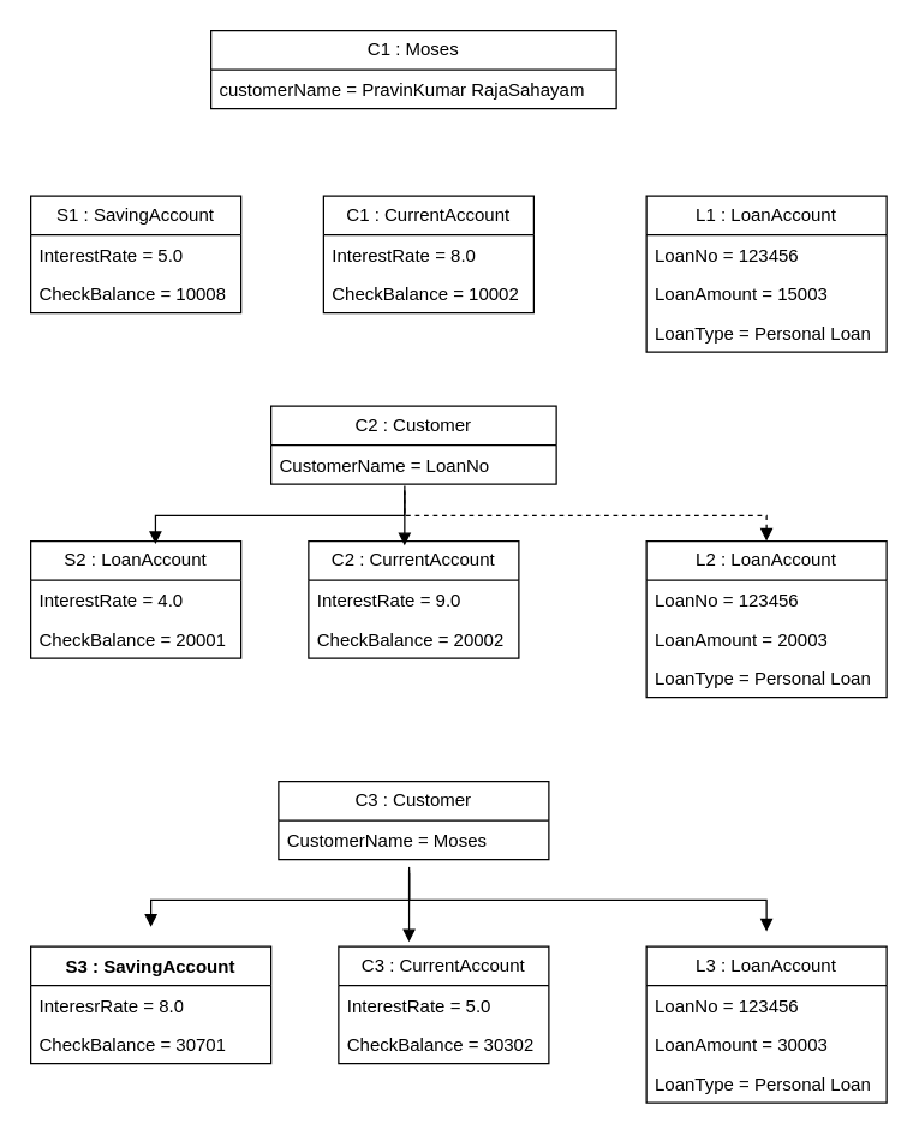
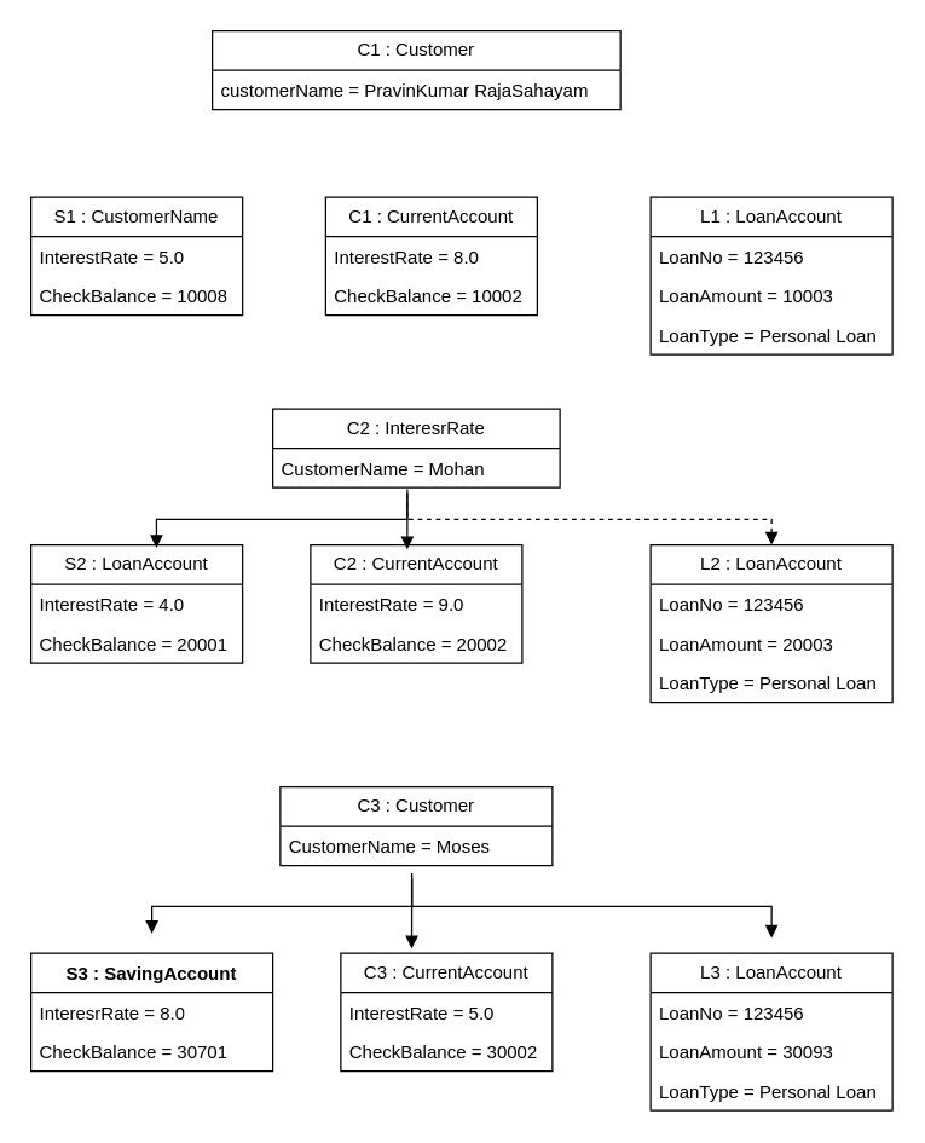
  <mxCell id="0" />
  <mxCell id="1" parent="0" />
- <mxCell id="2" value="C1 : Moses" style="swimlane;fontStyle=0;childLayout=stackLayout;horizontal=1;startSize=26;fillColor=none;horizontalStack=0;resizeParent=1;resizeParentMax=0;resizeLast=0;collapsible=1;marginBottom=0;whiteSpace=wrap;html=1;" vertex="1" parent="1"><mxGeometry x="140" y="20" width="270" height="52" as="geometry" /></mxCell>
+ <mxCell id="2" value="C1 : Customer" style="swimlane;fontStyle=0;childLayout=stackLayout;horizontal=1;startSize=26;fillColor=none;horizontalStack=0;resizeParent=1;resizeParentMax=0;resizeLast=0;collapsible=1;marginBottom=0;whiteSpace=wrap;html=1;" vertex="1" parent="1"><mxGeometry x="140" y="20" width="270" height="52" as="geometry" /></mxCell>
  <mxCell id="3" value="customerName = PravinKumar RajaSahayam" style="text;strokeColor=none;fillColor=none;align=left;verticalAlign=top;spacingLeft=4;spacingRight=4;overflow=hidden;rotatable=0;points=[[0,0.5],[1,0.5]];portConstraint=eastwest;whiteSpace=wrap;html=1;" vertex="1" parent="2"><mxGeometry y="26" width="270" height="26" as="geometry" /></mxCell>
- <mxCell id="4" value="S1 : SavingAccount" style="swimlane;fontStyle=0;childLayout=stackLayout;horizontal=1;startSize=26;fillColor=none;horizontalStack=0;resizeParent=1;resizeParentMax=0;resizeLast=0;collapsible=1;marginBottom=0;whiteSpace=wrap;html=1;" vertex="1" parent="1"><mxGeometry x="20" y="130" width="140" height="78" as="geometry" /></mxCell>
+ <mxCell id="4" value="S1 : CustomerName" style="swimlane;fontStyle=0;childLayout=stackLayout;horizontal=1;startSize=26;fillColor=none;horizontalStack=0;resizeParent=1;resizeParentMax=0;resizeLast=0;collapsible=1;marginBottom=0;whiteSpace=wrap;html=1;" vertex="1" parent="1"><mxGeometry x="20" y="130" width="140" height="78" as="geometry" /></mxCell>
  <mxCell id="5" value="InterestRate = 5.0" style="text;strokeColor=none;fillColor=none;align=left;verticalAlign=top;spacingLeft=4;spacingRight=4;overflow=hidden;rotatable=0;points=[[0,0.5],[1,0.5]];portConstraint=eastwest;whiteSpace=wrap;html=1;" vertex="1" parent="4"><mxGeometry y="26" width="140" height="26" as="geometry" /></mxCell>
  <mxCell id="6" value="CheckBalance = 10008" style="text;strokeColor=none;fillColor=none;align=left;verticalAlign=top;spacingLeft=4;spacingRight=4;overflow=hidden;rotatable=0;points=[[0,0.5],[1,0.5]];portConstraint=eastwest;whiteSpace=wrap;html=1;" vertex="1" parent="4"><mxGeometry y="52" width="140" height="26" as="geometry" /></mxCell>
  <mxCell id="7" value="C1 : CurrentAccount" style="swimlane;fontStyle=0;childLayout=stackLayout;horizontal=1;startSize=26;fillColor=none;horizontalStack=0;resizeParent=1;resizeParentMax=0;resizeLast=0;collapsible=1;marginBottom=0;whiteSpace=wrap;html=1;" vertex="1" parent="1"><mxGeometry x="215" y="130" width="140" height="78" as="geometry" /></mxCell>
  <mxCell id="8" value="InterestRate = 8.0" style="text;strokeColor=none;fillColor=none;align=left;verticalAlign=top;spacingLeft=4;spacingRight=4;overflow=hidden;rotatable=0;points=[[0,0.5],[1,0.5]];portConstraint=eastwest;whiteSpace=wrap;html=1;" vertex="1" parent="7"><mxGeometry y="26" width="140" height="26" as="geometry" /></mxCell>
  <mxCell id="9" value="CheckBalance = 10002" style="text;strokeColor=none;fillColor=none;align=left;verticalAlign=top;spacingLeft=4;spacingRight=4;overflow=hidden;rotatable=0;points=[[0,0.5],[1,0.5]];portConstraint=eastwest;whiteSpace=wrap;html=1;" vertex="1" parent="7"><mxGeometry y="52" width="140" height="26" as="geometry" /></mxCell>
  <mxCell id="10" value="L1 : LoanAccount" style="swimlane;fontStyle=0;childLayout=stackLayout;horizontal=1;startSize=26;fillColor=none;horizontalStack=0;resizeParent=1;resizeParentMax=0;resizeLast=0;collapsible=1;marginBottom=0;whiteSpace=wrap;html=1;" vertex="1" parent="1"><mxGeometry x="430" y="130" width="160" height="104" as="geometry" /></mxCell>
  <mxCell id="11" value="LoanNo = 123456" style="text;strokeColor=none;fillColor=none;align=left;verticalAlign=top;spacingLeft=4;spacingRight=4;overflow=hidden;rotatable=0;points=[[0,0.5],[1,0.5]];portConstraint=eastwest;whiteSpace=wrap;html=1;" vertex="1" parent="10"><mxGeometry y="26" width="160" height="26" as="geometry" /></mxCell>
- <mxCell id="12" value="LoanAmount = 15003" style="text;strokeColor=none;fillColor=none;align=left;verticalAlign=top;spacingLeft=4;spacingRight=4;overflow=hidden;rotatable=0;points=[[0,0.5],[1,0.5]];portConstraint=eastwest;whiteSpace=wrap;html=1;" vertex="1" parent="10"><mxGeometry y="52" width="160" height="26" as="geometry" /></mxCell>
+ <mxCell id="12" value="LoanAmount = 10003" style="text;strokeColor=none;fillColor=none;align=left;verticalAlign=top;spacingLeft=4;spacingRight=4;overflow=hidden;rotatable=0;points=[[0,0.5],[1,0.5]];portConstraint=eastwest;whiteSpace=wrap;html=1;" vertex="1" parent="10"><mxGeometry y="52" width="160" height="26" as="geometry" /></mxCell>
  <mxCell id="13" value="LoanType = Personal Loan" style="text;strokeColor=none;fillColor=none;align=left;verticalAlign=top;spacingLeft=4;spacingRight=4;overflow=hidden;rotatable=0;points=[[0,0.5],[1,0.5]];portConstraint=eastwest;whiteSpace=wrap;html=1;" vertex="1" parent="10"><mxGeometry y="78" width="160" height="26" as="geometry" /></mxCell>
- <mxCell id="14" value="C2 : Customer" style="swimlane;fontStyle=0;childLayout=stackLayout;horizontal=1;startSize=26;fillColor=none;horizontalStack=0;resizeParent=1;resizeParentMax=0;resizeLast=0;collapsible=1;marginBottom=0;whiteSpace=wrap;html=1;" vertex="1" parent="1"><mxGeometry x="180" y="270" width="190" height="52" as="geometry" /></mxCell>
- <mxCell id="15" value="CustomerName = LoanNo" style="text;strokeColor=none;fillColor=none;align=left;verticalAlign=top;spacingLeft=4;spacingRight=4;overflow=hidden;rotatable=0;points=[[0,0.5],[1,0.5]];portConstraint=eastwest;whiteSpace=wrap;html=1;" vertex="1" parent="14"><mxGeometry y="26" width="190" height="26" as="geometry" /></mxCell>
+ <mxCell id="14" value="C2 : InteresrRate" style="swimlane;fontStyle=0;childLayout=stackLayout;horizontal=1;startSize=26;fillColor=none;horizontalStack=0;resizeParent=1;resizeParentMax=0;resizeLast=0;collapsible=1;marginBottom=0;whiteSpace=wrap;html=1;" vertex="1" parent="1"><mxGeometry x="180" y="270" width="190" height="52" as="geometry" /></mxCell>
+ <mxCell id="15" value="CustomerName = Mohan" style="text;strokeColor=none;fillColor=none;align=left;verticalAlign=top;spacingLeft=4;spacingRight=4;overflow=hidden;rotatable=0;points=[[0,0.5],[1,0.5]];portConstraint=eastwest;whiteSpace=wrap;html=1;" vertex="1" parent="14"><mxGeometry y="26" width="190" height="26" as="geometry" /></mxCell>
  <mxCell id="16" value="S2 : LoanAccount" style="swimlane;fontStyle=0;childLayout=stackLayout;horizontal=1;startSize=26;fillColor=none;horizontalStack=0;resizeParent=1;resizeParentMax=0;resizeLast=0;collapsible=1;marginBottom=0;whiteSpace=wrap;html=1;" vertex="1" parent="1"><mxGeometry x="20" y="360" width="140" height="78" as="geometry" /></mxCell>
  <mxCell id="17" value="InterestRate = 4.0" style="text;strokeColor=none;fillColor=none;align=left;verticalAlign=top;spacingLeft=4;spacingRight=4;overflow=hidden;rotatable=0;points=[[0,0.5],[1,0.5]];portConstraint=eastwest;whiteSpace=wrap;html=1;" vertex="1" parent="16"><mxGeometry y="26" width="140" height="26" as="geometry" /></mxCell>
  <mxCell id="18" value="CheckBalance = 20001" style="text;strokeColor=none;fillColor=none;align=left;verticalAlign=top;spacingLeft=4;spacingRight=4;overflow=hidden;rotatable=0;points=[[0,0.5],[1,0.5]];portConstraint=eastwest;whiteSpace=wrap;html=1;" vertex="1" parent="16"><mxGeometry y="52" width="140" height="26" as="geometry" /></mxCell>
  <mxCell id="19" value="C2 : CurrentAccount" style="swimlane;fontStyle=0;childLayout=stackLayout;horizontal=1;startSize=26;fillColor=none;horizontalStack=0;resizeParent=1;resizeParentMax=0;resizeLast=0;collapsible=1;marginBottom=0;whiteSpace=wrap;html=1;" vertex="1" parent="1"><mxGeometry x="205" y="360" width="140" height="78" as="geometry" /></mxCell>
  <mxCell id="20" value="InterestRate = 9.0" style="text;strokeColor=none;fillColor=none;align=left;verticalAlign=top;spacingLeft=4;spacingRight=4;overflow=hidden;rotatable=0;points=[[0,0.5],[1,0.5]];portConstraint=eastwest;whiteSpace=wrap;html=1;" vertex="1" parent="19"><mxGeometry y="26" width="140" height="26" as="geometry" /></mxCell>
  <mxCell id="21" value="CheckBalance = 20002" style="text;strokeColor=none;fillColor=none;align=left;verticalAlign=top;spacingLeft=4;spacingRight=4;overflow=hidden;rotatable=0;points=[[0,0.5],[1,0.5]];portConstraint=eastwest;whiteSpace=wrap;html=1;" vertex="1" parent="19"><mxGeometry y="52" width="140" height="26" as="geometry" /></mxCell>
  <mxCell id="22" value="L2 : LoanAccount" style="swimlane;fontStyle=0;childLayout=stackLayout;horizontal=1;startSize=26;fillColor=none;horizontalStack=0;resizeParent=1;resizeParentMax=0;resizeLast=0;collapsible=1;marginBottom=0;whiteSpace=wrap;html=1;" vertex="1" parent="1"><mxGeometry x="430" y="360" width="160" height="104" as="geometry" /></mxCell>
  <mxCell id="23" value="LoanNo = 123456" style="text;strokeColor=none;fillColor=none;align=left;verticalAlign=top;spacingLeft=4;spacingRight=4;overflow=hidden;rotatable=0;points=[[0,0.5],[1,0.5]];portConstraint=eastwest;whiteSpace=wrap;html=1;" vertex="1" parent="22"><mxGeometry y="26" width="160" height="26" as="geometry" /></mxCell>
  <mxCell id="24" value="LoanAmount = 20003" style="text;strokeColor=none;fillColor=none;align=left;verticalAlign=top;spacingLeft=4;spacingRight=4;overflow=hidden;rotatable=0;points=[[0,0.5],[1,0.5]];portConstraint=eastwest;whiteSpace=wrap;html=1;" vertex="1" parent="22"><mxGeometry y="52" width="160" height="26" as="geometry" /></mxCell>
  <mxCell id="25" value="LoanType = Personal Loan" style="text;strokeColor=none;fillColor=none;align=left;verticalAlign=top;spacingLeft=4;spacingRight=4;overflow=hidden;rotatable=0;points=[[0,0.5],[1,0.5]];portConstraint=eastwest;whiteSpace=wrap;html=1;" vertex="1" parent="22"><mxGeometry y="78" width="160" height="26" as="geometry" /></mxCell>
  <mxCell id="26" value="" style="html=1;verticalAlign=bottom;endArrow=block;edgeStyle=elbowEdgeStyle;elbow=vertical;curved=0;rounded=0;exitX=0.468;exitY=1.154;exitDx=0;exitDy=0;exitPerimeter=0;entryX=0.5;entryY=0;entryDx=0;entryDy=0;dashed=1;" edge="1" parent="1" source="15" target="22"><mxGeometry x="0.876" y="66" width="80" relative="1" as="geometry"><mxPoint x="240" y="360" as="sourcePoint" /><mxPoint x="320" y="360" as="targetPoint" /><mxPoint x="-26" y="-53" as="offset" /></mxGeometry></mxCell>
  <mxCell id="27" value="" style="html=1;verticalAlign=bottom;endArrow=block;edgeStyle=elbowEdgeStyle;elbow=vertical;curved=0;rounded=0;exitX=0.463;exitY=1.077;exitDx=0;exitDy=0;exitPerimeter=0;entryX=0.586;entryY=-0.013;entryDx=0;entryDy=0;entryPerimeter=0;" edge="1" parent="1"><mxGeometry x="0.811" y="-116" width="80" relative="1" as="geometry"><mxPoint x="268.97" y="327.002" as="sourcePoint" /><mxPoint x="103.04" y="361.986" as="targetPoint" /><Array as="points"><mxPoint x="181" y="343" /></Array><mxPoint x="13" y="-53" as="offset" /></mxGeometry></mxCell>
  <mxCell id="28" value="" style="html=1;verticalAlign=bottom;endArrow=block;edgeStyle=elbowEdgeStyle;elbow=vertical;curved=0;rounded=0;entryX=0.464;entryY=0.128;entryDx=0;entryDy=0;entryPerimeter=0;" edge="1" parent="1"><mxGeometry x="-1" y="-291" width="80" relative="1" as="geometry"><mxPoint x="269" y="323" as="sourcePoint" /><mxPoint x="268.96" y="362.984" as="targetPoint" /><mxPoint x="-280" y="-371" as="offset" /></mxGeometry></mxCell>
  <mxCell id="29" value="C3 : Customer" style="swimlane;fontStyle=0;childLayout=stackLayout;horizontal=1;startSize=26;fillColor=none;horizontalStack=0;resizeParent=1;resizeParentMax=0;resizeLast=0;collapsible=1;marginBottom=0;whiteSpace=wrap;html=1;" vertex="1" parent="1"><mxGeometry x="185" y="520" width="180" height="52" as="geometry" /></mxCell>
  <mxCell id="30" value="CustomerName = Moses" style="text;strokeColor=none;fillColor=none;align=left;verticalAlign=top;spacingLeft=4;spacingRight=4;overflow=hidden;rotatable=0;points=[[0,0.5],[1,0.5]];portConstraint=eastwest;whiteSpace=wrap;html=1;" vertex="1" parent="29"><mxGeometry y="26" width="180" height="26" as="geometry" /></mxCell>
  <mxCell id="31" value="S3 : SavingAccount" style="swimlane;fontStyle=1;align=center;verticalAlign=top;childLayout=stackLayout;horizontal=1;startSize=26;horizontalStack=0;resizeParent=1;resizeParentMax=0;resizeLast=0;collapsible=1;marginBottom=0;whiteSpace=wrap;html=1;" vertex="1" parent="1"><mxGeometry x="20" y="630" width="160" height="78" as="geometry" /></mxCell>
  <mxCell id="32" value="InteresrRate = 8.0" style="text;strokeColor=none;fillColor=none;align=left;verticalAlign=top;spacingLeft=4;spacingRight=4;overflow=hidden;rotatable=0;points=[[0,0.5],[1,0.5]];portConstraint=eastwest;whiteSpace=wrap;html=1;" vertex="1" parent="31"><mxGeometry y="26" width="160" height="26" as="geometry" /></mxCell>
  <mxCell id="33" value="CheckBalance = 30701" style="text;strokeColor=none;fillColor=none;align=left;verticalAlign=top;spacingLeft=4;spacingRight=4;overflow=hidden;rotatable=0;points=[[0,0.5],[1,0.5]];portConstraint=eastwest;whiteSpace=wrap;html=1;" vertex="1" parent="31"><mxGeometry y="52" width="160" height="26" as="geometry" /></mxCell>
  <mxCell id="34" value="C3 : CurrentAccount" style="swimlane;fontStyle=0;childLayout=stackLayout;horizontal=1;startSize=26;fillColor=none;horizontalStack=0;resizeParent=1;resizeParentMax=0;resizeLast=0;collapsible=1;marginBottom=0;whiteSpace=wrap;html=1;" vertex="1" parent="1"><mxGeometry x="225" y="630" width="140" height="78" as="geometry" /></mxCell>
  <mxCell id="35" value="InterestRate = 5.0" style="text;strokeColor=none;fillColor=none;align=left;verticalAlign=top;spacingLeft=4;spacingRight=4;overflow=hidden;rotatable=0;points=[[0,0.5],[1,0.5]];portConstraint=eastwest;whiteSpace=wrap;html=1;" vertex="1" parent="34"><mxGeometry y="26" width="140" height="26" as="geometry" /></mxCell>
- <mxCell id="36" value="CheckBalance = 30302" style="text;strokeColor=none;fillColor=none;align=left;verticalAlign=top;spacingLeft=4;spacingRight=4;overflow=hidden;rotatable=0;points=[[0,0.5],[1,0.5]];portConstraint=eastwest;whiteSpace=wrap;html=1;" vertex="1" parent="34"><mxGeometry y="52" width="140" height="26" as="geometry" /></mxCell>
+ <mxCell id="36" value="CheckBalance = 30002" style="text;strokeColor=none;fillColor=none;align=left;verticalAlign=top;spacingLeft=4;spacingRight=4;overflow=hidden;rotatable=0;points=[[0,0.5],[1,0.5]];portConstraint=eastwest;whiteSpace=wrap;html=1;" vertex="1" parent="34"><mxGeometry y="52" width="140" height="26" as="geometry" /></mxCell>
  <mxCell id="37" value="L3 : LoanAccount" style="swimlane;fontStyle=0;childLayout=stackLayout;horizontal=1;startSize=26;fillColor=none;horizontalStack=0;resizeParent=1;resizeParentMax=0;resizeLast=0;collapsible=1;marginBottom=0;whiteSpace=wrap;html=1;" vertex="1" parent="1"><mxGeometry x="430" y="630" width="160" height="104" as="geometry" /></mxCell>
  <mxCell id="38" value="LoanNo = 123456" style="text;strokeColor=none;fillColor=none;align=left;verticalAlign=top;spacingLeft=4;spacingRight=4;overflow=hidden;rotatable=0;points=[[0,0.5],[1,0.5]];portConstraint=eastwest;whiteSpace=wrap;html=1;" vertex="1" parent="37"><mxGeometry y="26" width="160" height="26" as="geometry" /></mxCell>
- <mxCell id="39" value="LoanAmount = 30003" style="text;strokeColor=none;fillColor=none;align=left;verticalAlign=top;spacingLeft=4;spacingRight=4;overflow=hidden;rotatable=0;points=[[0,0.5],[1,0.5]];portConstraint=eastwest;whiteSpace=wrap;html=1;" vertex="1" parent="37"><mxGeometry y="52" width="160" height="26" as="geometry" /></mxCell>
+ <mxCell id="39" value="LoanAmount = 30093" style="text;strokeColor=none;fillColor=none;align=left;verticalAlign=top;spacingLeft=4;spacingRight=4;overflow=hidden;rotatable=0;points=[[0,0.5],[1,0.5]];portConstraint=eastwest;whiteSpace=wrap;html=1;" vertex="1" parent="37"><mxGeometry y="52" width="160" height="26" as="geometry" /></mxCell>
  <mxCell id="40" value="LoanType = Personal Loan" style="text;strokeColor=none;fillColor=none;align=left;verticalAlign=top;spacingLeft=4;spacingRight=4;overflow=hidden;rotatable=0;points=[[0,0.5],[1,0.5]];portConstraint=eastwest;whiteSpace=wrap;html=1;" vertex="1" parent="37"><mxGeometry y="78" width="160" height="26" as="geometry" /></mxCell>
  <mxCell id="41" value="" style="html=1;verticalAlign=bottom;endArrow=block;edgeStyle=elbowEdgeStyle;elbow=vertical;curved=0;rounded=0;exitX=0.483;exitY=1.269;exitDx=0;exitDy=0;exitPerimeter=0;" edge="1" parent="1" source="30"><mxGeometry x="0.499" y="-50" width="80" relative="1" as="geometry"><mxPoint x="255" y="590" as="sourcePoint" /><mxPoint x="510" y="620" as="targetPoint" /><mxPoint as="offset" /></mxGeometry></mxCell>
  <mxCell id="42" value="" style="html=1;verticalAlign=bottom;endArrow=block;edgeStyle=elbowEdgeStyle;elbow=vertical;curved=0;rounded=0;" edge="1" parent="1"><mxGeometry x="-0.997" y="-231" width="80" relative="1" as="geometry"><mxPoint x="272" y="581" as="sourcePoint" /><mxPoint x="100" y="617" as="targetPoint" /><mxPoint x="-220" y="-161" as="offset" /></mxGeometry></mxCell>
  <mxCell id="43" value="" style="html=1;verticalAlign=bottom;endArrow=block;edgeStyle=elbowEdgeStyle;elbow=vertical;curved=0;rounded=0;entryX=0.321;entryY=0;entryDx=0;entryDy=0;entryPerimeter=0;" edge="1" parent="1"><mxGeometry x="-0.997" y="-240" width="80" relative="1" as="geometry"><mxPoint x="272" y="597" as="sourcePoint" /><mxPoint x="271.94" y="627" as="targetPoint" /><Array as="points"><mxPoint x="340" y="577" /></Array><mxPoint x="-230" y="-170" as="offset" /></mxGeometry></mxCell>
